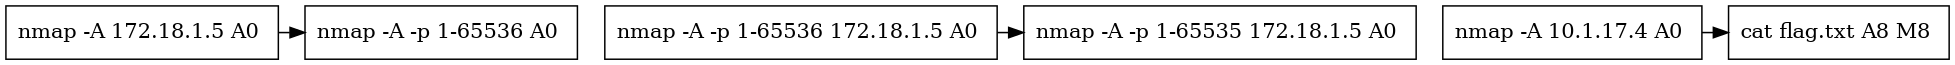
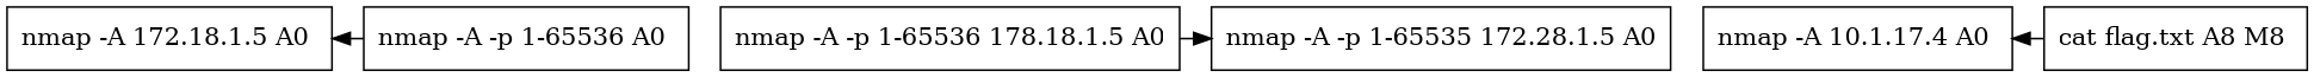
  digraph {
    rankdir=TB
    node [shape=box]
    edge [constraint=false]
    n1 [label="nmap -A 172.18.1.5 A0 "]
    n2 [label="nmap -A -p 1-65536 A0 "]
-   n3 [label="nmap -A -p 1-65536 172.18.1.5 A0 "]
-   n4 [label="nmap -A -p 1-65535 172.18.1.5 A0 "]
+   n3 [label="nmap -A -p 1-65536 178.18.1.5 A0"]
+   n4 [label="nmap -A -p 1-65535 172.28.1.5 A0"]
    n5 [label="nmap -A 10.1.17.4 A0 "]
    n6 [label="cat flag.txt A8 M8 "]
-   n1 -> n2
+   n2 -> n1
    n3 -> n4
-   n5 -> n6
+   n6 -> n5
  }
